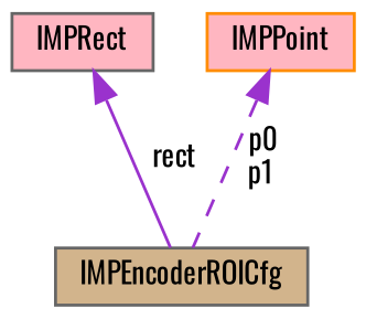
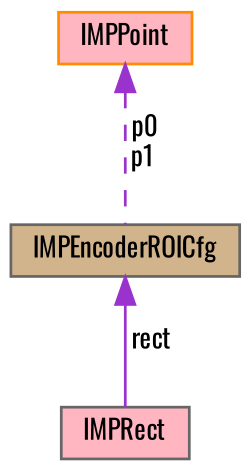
  digraph {
    fontname=Oswald
    node [color=gray40 fillcolor=lightpink fontname=Oswald fontsize=10 shape=record style=filled]
    edge [color=darkorchid3 dir=back fontname=Oswald fontsize=10 labelfontname=Helvetica labelfontsize=10]
    n1 [fillcolor=tan fontcolor=black height=0.2 label=IMPEncoderROICfg width=0.4]
    n2 [height=0.2 label=IMPRect width=0.4]
    n3 [color=darkorange height=0.2 label=IMPPoint width=0.4]
-   n2 -> n1 [label=" rect" style=solid]
+   n1 -> n2 [label=" rect" style=solid]
    n3 -> n1 [label=" p0\np1" style=dashed]
  }
